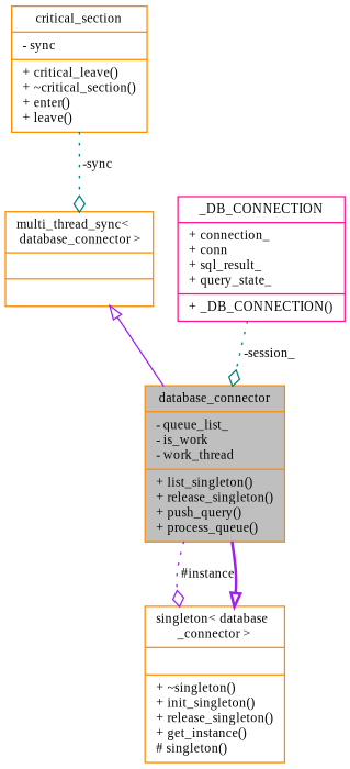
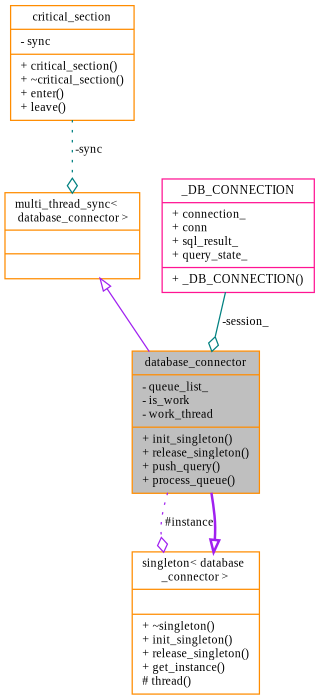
  digraph {
    fontname="Liberation Serif"
    node [color=darkorange fillcolor=white fontname="Liberation Serif" fontsize=10 shape=record style=filled]
    edge [arrowhead=odiamond color=purple fontname="Liberation Serif" fontsize=10 labelfontname=Helvetica labelfontsize=10 style=dotted]
-   n1 [fillcolor=grey75 fontcolor=black height=0.2 label="{database_connector\n|- queue_list_\l- is_work\l- work_thread\l|+ list_singleton()\l+ release_singleton()\l+ push_query()\l+ process_queue()\l}" width=0.4]
-   n2 [height=0.2 label="{singleton\< database\l_connector \>\n||+ ~singleton()\l+ init_singleton()\l+ release_singleton()\l+ get_instance()\l# singleton()\l}" width=0.4]
+   n1 [fillcolor=grey75 fontcolor=black height=0.2 label="{database_connector\n|- queue_list_\l- is_work\l- work_thread\l|+ init_singleton()\l+ release_singleton()\l+ push_query()\l+ process_queue()\l}" width=0.4]
+   n2 [height=0.2 label="{singleton\< database\l_connector \>\n||+ ~singleton()\l+ init_singleton()\l+ release_singleton()\l+ get_instance()\l# thread()\l}" width=0.4]
    n3 [height=0.2 label="{multi_thread_sync\<\l database_connector \>\n||}" width=0.4]
-   n4 [height=0.2 label="{critical_section\n|- sync\l|+ critical_leave()\l+ ~critical_section()\l+ enter()\l+ leave()\l}" width=0.4]
+   n4 [height=0.2 label="{critical_section\n|- sync\l|+ critical_section()\l+ ~critical_section()\l+ enter()\l+ leave()\l}" width=0.4]
    n5 [color=deeppink height=0.2 label="{_DB_CONNECTION\n|+ connection_\l+ conn\l+ sql_result_\l+ query_state_\l|+ _DB_CONNECTION()\l}" width=0.4]
    n1 -> n2 [label=" #instance"]
    n2 -> n1 [arrowtail=onormal dir=back style=bold arrowhead=""]
    n3 -> n1 [arrowtail=onormal dir=back style=solid arrowhead=""]
    n4 -> n3 [color=teal label=" -sync"]
-   n5 -> n1 [color=teal label=" -session_"]
+   n5 -> n1 [color=teal label=" -session_" style=solid]
  }
